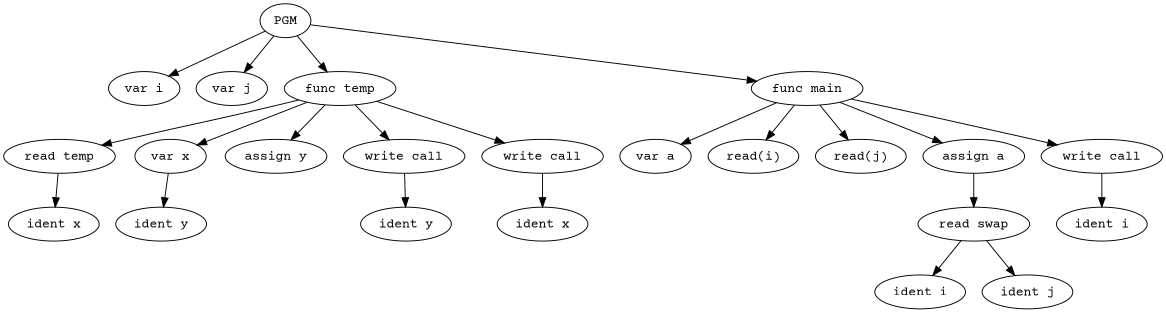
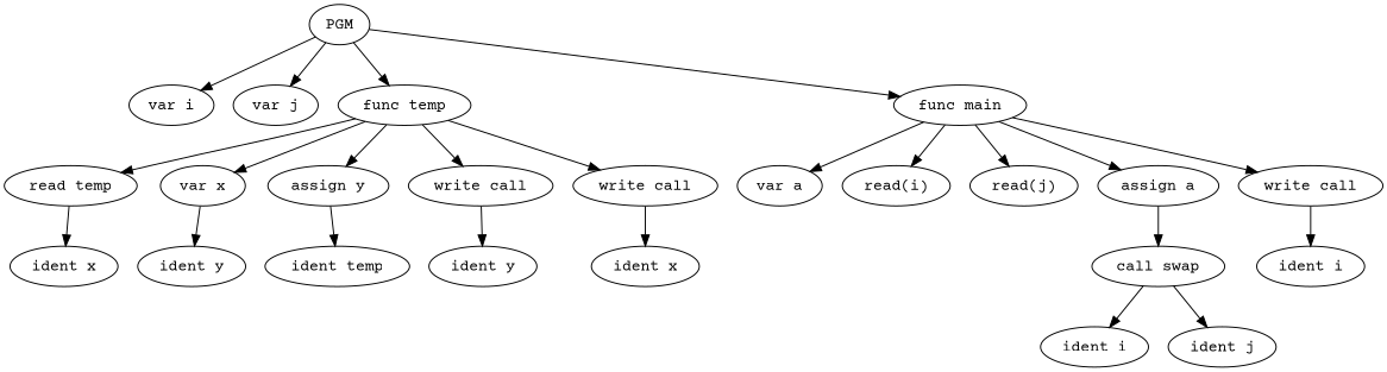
  digraph {
    fontname="Courier Prime"
    node [fontname="Courier Prime" shape=ellipse]
    edge [fontname="Courier Prime"]
    n1 [label=PGM]
    n2 [label="var i"]
    n3 [label="var j"]
    n4 [label="func temp"]
    n5 [label="func main"]
    n6 [label="read temp"]
    n7 [label="var x"]
    n8 [label="assign y"]
    n9 [label="write call"]
    n10 [label="write call"]
    n11 [label="var a"]
    n12 [label="read(i)"]
    n13 [label="read(j)"]
    n14 [label="assign a"]
    n15 [label="write call"]
    n16 [label="ident x"]
    n17 [label="ident y"]
+   n18 [label="ident temp"]
    n19 [label="ident y"]
    n20 [label="ident x"]
-   n21 [label="read swap"]
+   n21 [label="call swap"]
    n22 [label="ident i"]
    n23 [label="ident i"]
    n24 [label="ident j"]
    n1 -> n2
    n1 -> n3
    n1 -> n4
    n1 -> n5
    n4 -> n6
    n4 -> n7
    n4 -> n8
    n4 -> n9
    n4 -> n10
    n5 -> n11
    n5 -> n12
    n5 -> n13
    n5 -> n14
    n5 -> n15
    n6 -> n16
    n7 -> n17
+   n8 -> n18
    n9 -> n19
    n10 -> n20
    n14 -> n21
    n15 -> n22
    n21 -> n23
    n21 -> n24
  }
